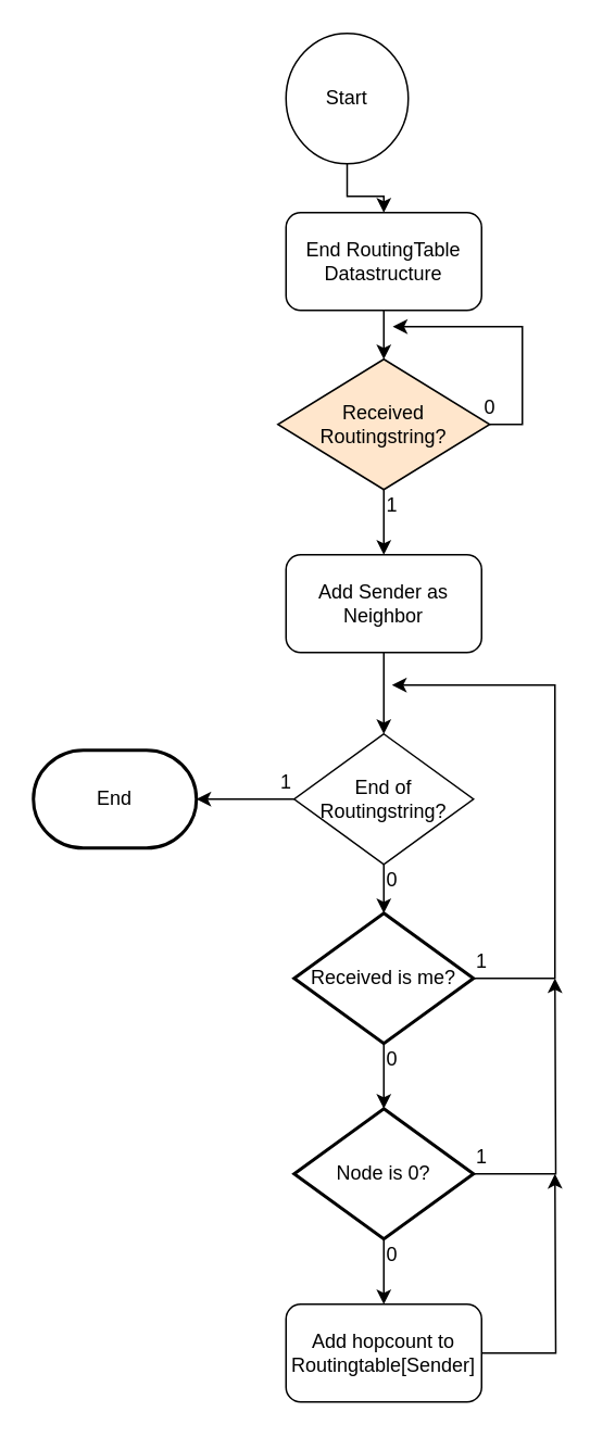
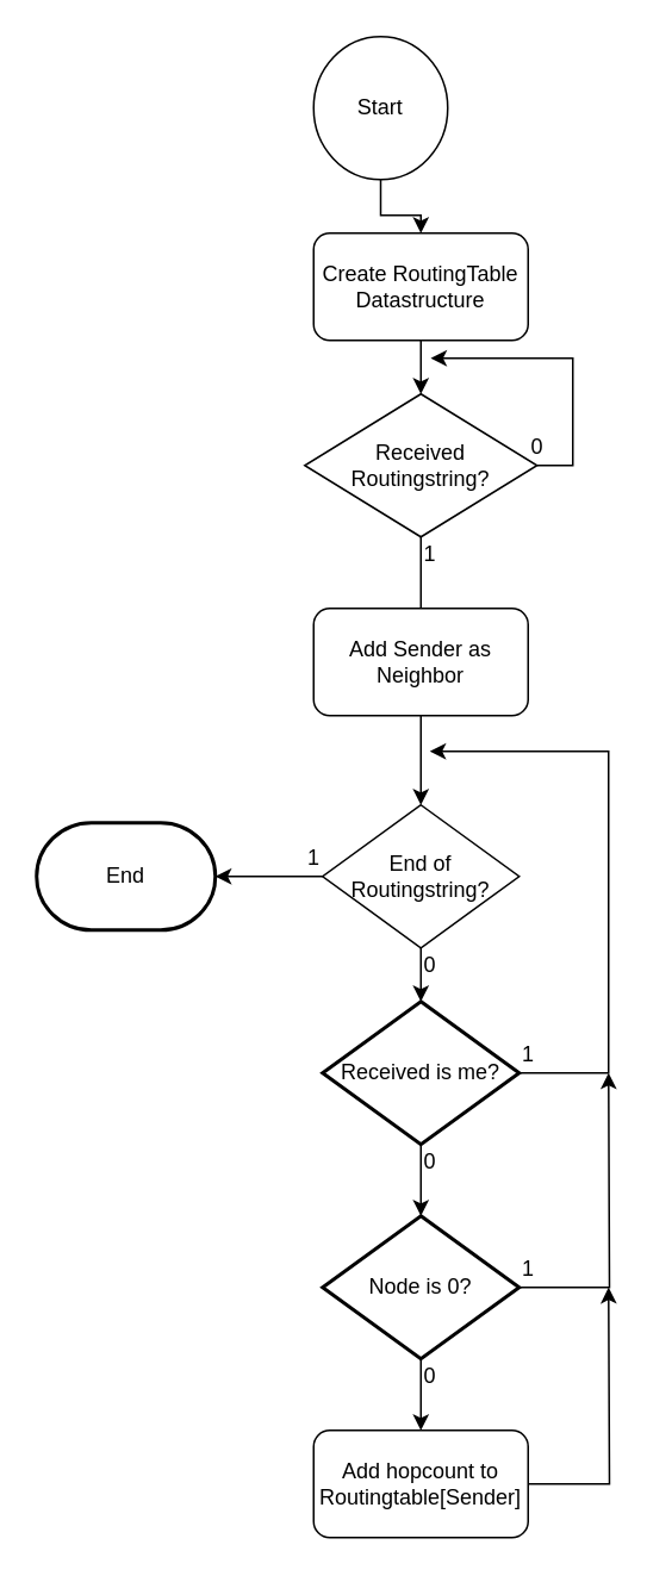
  <mxCell id="0" />
  <mxCell id="1" parent="0" />
  <mxCell id="2" value="" style="edgeStyle=orthogonalEdgeStyle;rounded=0;orthogonalLoop=1;jettySize=auto;html=1;" edge="1" parent="1" source="3" target="8"><mxGeometry relative="1" as="geometry" /></mxCell>
  <mxCell id="3" value="Start" style="ellipse;whiteSpace=wrap;html=1;" vertex="1" parent="1"><mxGeometry x="175" y="20" width="75" height="80" as="geometry" /></mxCell>
  <mxCell id="4" style="edgeStyle=orthogonalEdgeStyle;rounded=0;orthogonalLoop=1;jettySize=auto;html=1;exitX=1;exitY=0.5;exitDx=0;exitDy=0;" edge="1" parent="1" source="6"><mxGeometry relative="1" as="geometry"><mxPoint x="240" y="200" as="targetPoint" /></mxGeometry></mxCell>
- <mxCell id="5" value="" style="edgeStyle=orthogonalEdgeStyle;rounded=0;orthogonalLoop=1;jettySize=auto;html=1;" edge="1" parent="1" source="6" target="11"><mxGeometry relative="1" as="geometry" /></mxCell>
- <mxCell id="6" value="Received &lt;br&gt;Routingstring?" style="rhombus;whiteSpace=wrap;html=1;fillColor=#ffe6cc;" vertex="1" parent="1"><mxGeometry x="170" y="220" width="130" height="80" as="geometry" /></mxCell>
+ <mxCell id="5" value="" style="edgeStyle=orthogonalEdgeStyle;rounded=0;orthogonalLoop=1;jettySize=auto;html=1;endArrow=none;" edge="1" parent="1" source="6" target="11"><mxGeometry relative="1" as="geometry" /></mxCell>
+ <mxCell id="6" value="Received &lt;br&gt;Routingstring?" style="rhombus;whiteSpace=wrap;html=1;" vertex="1" parent="1"><mxGeometry x="170" y="220" width="130" height="80" as="geometry" /></mxCell>
  <mxCell id="7" value="" style="edgeStyle=orthogonalEdgeStyle;rounded=0;orthogonalLoop=1;jettySize=auto;html=1;" edge="1" parent="1" source="8" target="6"><mxGeometry relative="1" as="geometry" /></mxCell>
- <mxCell id="8" value="End RoutingTable&lt;br&gt;Datastructure" style="rounded=1;whiteSpace=wrap;html=1;" vertex="1" parent="1"><mxGeometry x="175" y="130" width="120" height="60" as="geometry" /></mxCell>
+ <mxCell id="8" value="Create RoutingTable&lt;br&gt;Datastructure" style="rounded=1;whiteSpace=wrap;html=1;" vertex="1" parent="1"><mxGeometry x="175" y="130" width="120" height="60" as="geometry" /></mxCell>
  <mxCell id="9" value="&lt;div&gt;0&lt;/div&gt;" style="text;html=1;resizable=0;points=[];autosize=1;align=left;verticalAlign=top;spacingTop=-4;" vertex="1" parent="1"><mxGeometry x="295" y="240" width="20" height="20" as="geometry" /></mxCell>
  <mxCell id="10" value="" style="edgeStyle=orthogonalEdgeStyle;rounded=0;orthogonalLoop=1;jettySize=auto;html=1;" edge="1" parent="1" source="11" target="14"><mxGeometry relative="1" as="geometry" /></mxCell>
  <mxCell id="11" value="Add Sender as Neighbor" style="rounded=1;whiteSpace=wrap;html=1;" vertex="1" parent="1"><mxGeometry x="175" y="340" width="120" height="60" as="geometry" /></mxCell>
  <mxCell id="12" value="" style="edgeStyle=orthogonalEdgeStyle;rounded=0;orthogonalLoop=1;jettySize=auto;html=1;" edge="1" parent="1" source="14"><mxGeometry relative="1" as="geometry"><mxPoint x="120" y="490" as="targetPoint" /></mxGeometry></mxCell>
  <mxCell id="13" value="" style="edgeStyle=orthogonalEdgeStyle;rounded=0;orthogonalLoop=1;jettySize=auto;html=1;" edge="1" parent="1" source="14" target="19"><mxGeometry relative="1" as="geometry" /></mxCell>
  <mxCell id="14" value="End of Routingstring?" style="rhombus;whiteSpace=wrap;html=1;" vertex="1" parent="1"><mxGeometry x="180" y="450" width="110" height="80" as="geometry" /></mxCell>
  <mxCell id="15" value="0" style="text;html=1;resizable=0;points=[];autosize=1;align=left;verticalAlign=top;spacingTop=-4;" vertex="1" parent="1"><mxGeometry x="235" y="530" width="20" height="20" as="geometry" /></mxCell>
  <mxCell id="16" value="&lt;div&gt;1&lt;/div&gt;" style="text;html=1;resizable=0;points=[];autosize=1;align=left;verticalAlign=top;spacingTop=-4;" vertex="1" parent="1"><mxGeometry x="235" y="300" width="20" height="20" as="geometry" /></mxCell>
  <mxCell id="17" style="edgeStyle=orthogonalEdgeStyle;rounded=0;orthogonalLoop=1;jettySize=auto;html=1;exitX=1;exitY=0.5;exitDx=0;exitDy=0;exitPerimeter=0;" edge="1" parent="1" source="19"><mxGeometry relative="1" as="geometry"><mxPoint x="240" y="420" as="targetPoint" /><Array as="points"><mxPoint x="340" y="600" /><mxPoint x="340" y="420" /></Array></mxGeometry></mxCell>
  <mxCell id="18" value="" style="edgeStyle=orthogonalEdgeStyle;rounded=0;orthogonalLoop=1;jettySize=auto;html=1;" edge="1" parent="1" source="19" target="22"><mxGeometry relative="1" as="geometry" /></mxCell>
  <mxCell id="19" value="Received is me?" style="strokeWidth=2;html=1;shape=mxgraph.flowchart.decision;whiteSpace=wrap;" vertex="1" parent="1"><mxGeometry x="180" y="560" width="110" height="80" as="geometry" /></mxCell>
  <mxCell id="20" style="edgeStyle=orthogonalEdgeStyle;rounded=0;orthogonalLoop=1;jettySize=auto;html=1;exitX=1;exitY=0.5;exitDx=0;exitDy=0;exitPerimeter=0;" edge="1" parent="1" source="22"><mxGeometry relative="1" as="geometry"><mxPoint x="340" y="600" as="targetPoint" /></mxGeometry></mxCell>
  <mxCell id="21" value="" style="edgeStyle=orthogonalEdgeStyle;rounded=0;orthogonalLoop=1;jettySize=auto;html=1;" edge="1" parent="1" source="22" target="25"><mxGeometry relative="1" as="geometry" /></mxCell>
  <mxCell id="22" value="Node is 0?" style="strokeWidth=2;html=1;shape=mxgraph.flowchart.decision;whiteSpace=wrap;" vertex="1" parent="1"><mxGeometry x="180" y="680" width="110" height="80" as="geometry" /></mxCell>
  <mxCell id="23" value="End" style="strokeWidth=2;html=1;shape=mxgraph.flowchart.terminator;whiteSpace=wrap;" vertex="1" parent="1"><mxGeometry x="20" y="460" width="100" height="60" as="geometry" /></mxCell>
  <mxCell id="24" style="edgeStyle=orthogonalEdgeStyle;rounded=0;orthogonalLoop=1;jettySize=auto;html=1;exitX=1;exitY=0.5;exitDx=0;exitDy=0;" edge="1" parent="1" source="25"><mxGeometry relative="1" as="geometry"><mxPoint x="340" y="720" as="targetPoint" /></mxGeometry></mxCell>
  <mxCell id="25" value="Add hopcount to &lt;br&gt;Routingtable[Sender]" style="rounded=1;whiteSpace=wrap;html=1;" vertex="1" parent="1"><mxGeometry x="175" y="800" width="120" height="60" as="geometry" /></mxCell>
  <mxCell id="26" value="1" style="text;html=1;resizable=0;points=[];autosize=1;align=left;verticalAlign=top;spacingTop=-4;" vertex="1" parent="1"><mxGeometry x="170" y="470" width="20" height="20" as="geometry" /></mxCell>
  <mxCell id="27" value="0" style="text;html=1;resizable=0;points=[];autosize=1;align=left;verticalAlign=top;spacingTop=-4;" vertex="1" parent="1"><mxGeometry x="235" y="640" width="20" height="20" as="geometry" /></mxCell>
  <mxCell id="28" value="0" style="text;html=1;resizable=0;points=[];autosize=1;align=left;verticalAlign=top;spacingTop=-4;" vertex="1" parent="1"><mxGeometry x="235" y="760" width="20" height="20" as="geometry" /></mxCell>
  <mxCell id="29" value="1" style="text;html=1;resizable=0;points=[];autosize=1;align=left;verticalAlign=top;spacingTop=-4;" vertex="1" parent="1"><mxGeometry x="290" y="580" width="20" height="20" as="geometry" /></mxCell>
  <mxCell id="30" value="1" style="text;html=1;resizable=0;points=[];autosize=1;align=left;verticalAlign=top;spacingTop=-4;" vertex="1" parent="1"><mxGeometry x="290" y="700" width="20" height="20" as="geometry" /></mxCell>
